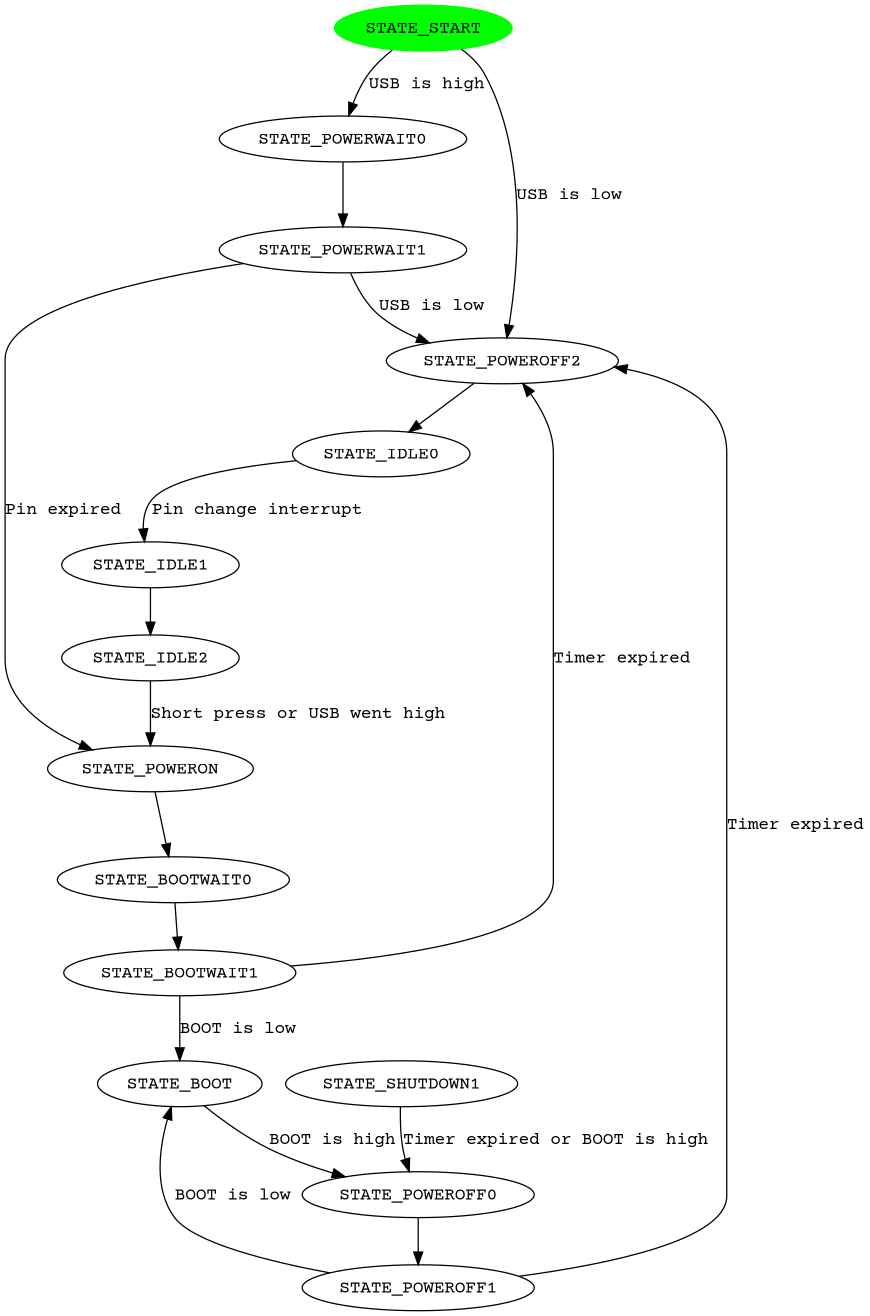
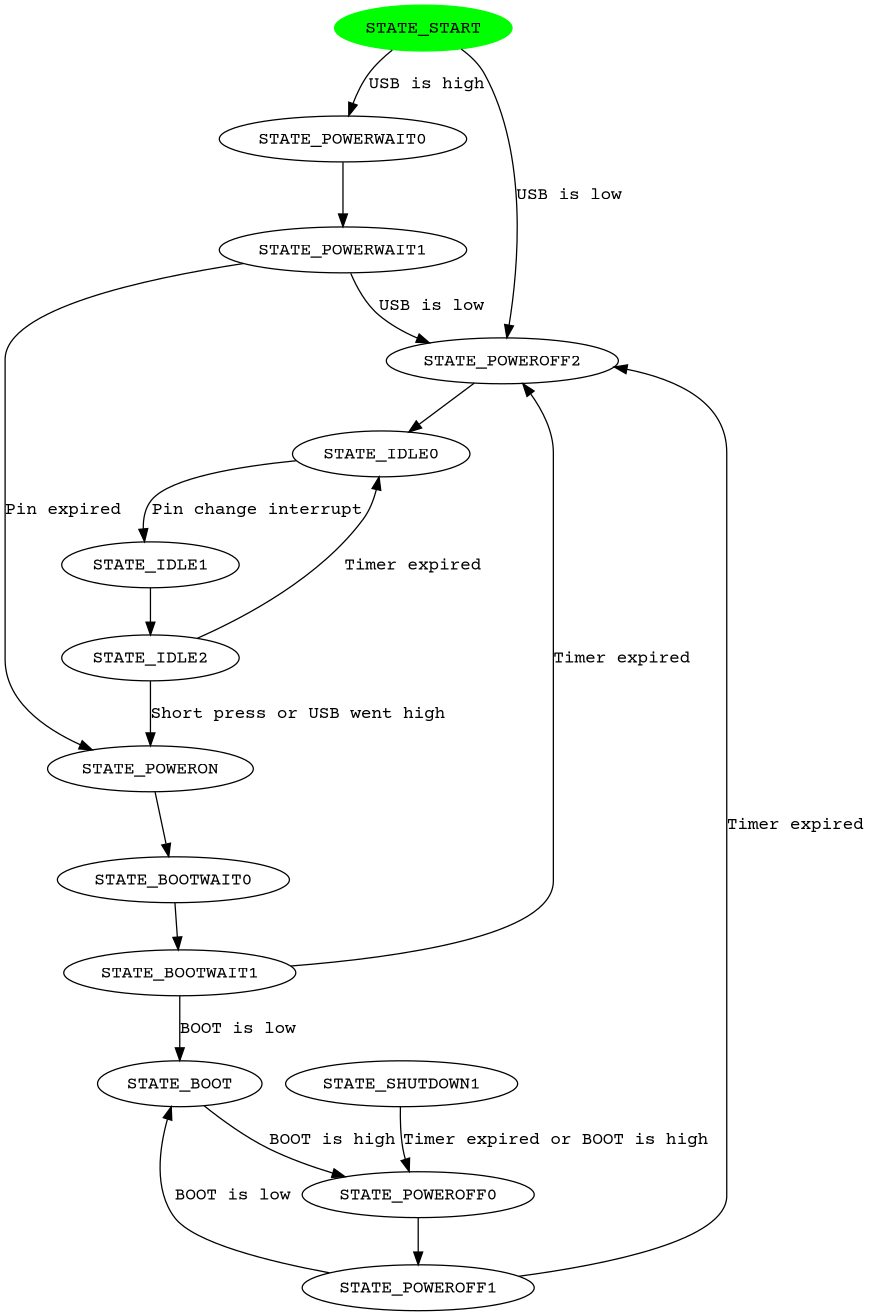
  digraph {
    fontname="Courier Prime"
    node [fontname="Courier Prime"]
    edge [fontname="Courier Prime"]
    STATE_START [color=green style=filled]
    STATE_POWERWAIT0
    STATE_POWEROFF2
    STATE_POWERWAIT1
    STATE_IDLE0
    STATE_POWERON
    STATE_BOOTWAIT0
    STATE_BOOTWAIT1
    STATE_BOOT
    STATE_POWEROFF0
    STATE_POWEROFF1
    STATE_SHUTDOWN1
    STATE_IDLE1
    STATE_IDLE2
    STATE_START -> STATE_POWERWAIT0 [label="USB is high"]
    STATE_START -> STATE_POWEROFF2 [label="USB is low"]
    STATE_POWERWAIT0 -> STATE_POWERWAIT1
    STATE_POWEROFF2 -> STATE_IDLE0
    STATE_POWERWAIT1 -> STATE_POWEROFF2 [label="USB is low"]
    STATE_POWERWAIT1 -> STATE_POWERON [label="Pin expired"]
    STATE_IDLE0 -> STATE_IDLE1 [label="Pin change interrupt"]
    STATE_POWERON -> STATE_BOOTWAIT0
    STATE_BOOTWAIT0 -> STATE_BOOTWAIT1
    STATE_BOOTWAIT1 -> STATE_POWEROFF2 [label="Timer expired"]
    STATE_BOOTWAIT1 -> STATE_BOOT [label="BOOT is low"]
    STATE_BOOT -> STATE_POWEROFF0 [label="BOOT is high"]
    STATE_POWEROFF0 -> STATE_POWEROFF1
    STATE_POWEROFF1 -> STATE_POWEROFF2 [label="Timer expired"]
    STATE_POWEROFF1 -> STATE_BOOT [label="BOOT is low"]
    STATE_SHUTDOWN1 -> STATE_POWEROFF0 [label="Timer expired or BOOT is high"]
    STATE_IDLE1 -> STATE_IDLE2
+   STATE_IDLE2 -> STATE_IDLE0 [label="Timer expired"]
    STATE_IDLE2 -> STATE_POWERON [label="Short press or USB went high"]
  }
